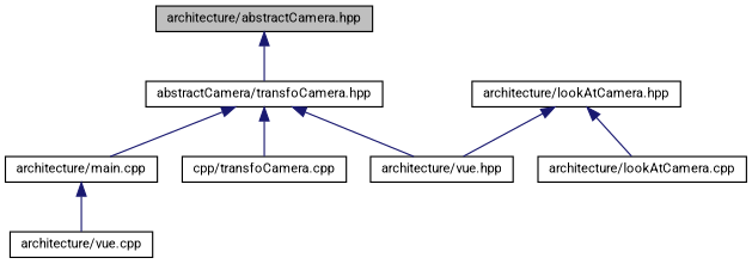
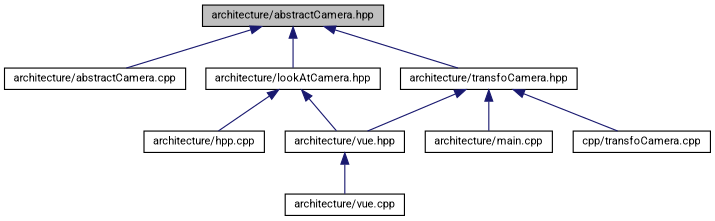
  digraph {
    fontname=Roboto
    node [color=black fillcolor=white fontname=Roboto fontsize=10 shape=record style=filled]
    edge [color=midnightblue dir=back fontname=Roboto fontsize=10 labelfontname=Helvetica labelfontsize=10 style=solid]
    n1 [fillcolor=grey75 fontcolor=black height=0.2 label="architecture/abstractCamera.hpp" width=0.4]
+   n2 [height=0.2 label="architecture/abstractCamera.cpp" width=0.4]
    n3 [height=0.2 label="architecture/lookAtCamera.hpp" width=0.4]
-   n4 [height=0.2 label="abstractCamera/transfoCamera.hpp" width=0.4]
-   n5 [height=0.2 label="architecture/lookAtCamera.cpp" width=0.4]
+   n4 [height=0.2 label="architecture/transfoCamera.hpp" width=0.4]
+   n5 [height=0.2 label="architecture/hpp.cpp" width=0.4]
    n6 [height=0.2 label="architecture/vue.hpp" width=0.4]
    n7 [height=0.2 label="architecture/main.cpp" width=0.4]
    n8 [height=0.2 label="cpp/transfoCamera.cpp" width=0.4]
    n9 [height=0.2 label="architecture/vue.cpp" width=0.4]
+   n1 -> n2
+   n1 -> n3
    n1 -> n4
    n3 -> n5
    n3 -> n6
    n4 -> n6
    n4 -> n7
    n4 -> n8
-   n7 -> n9
+   n6 -> n9
  }
